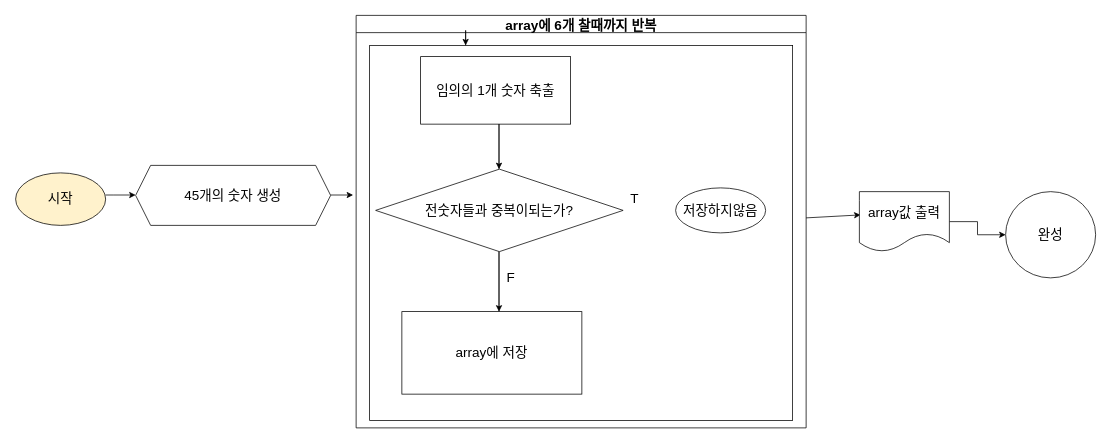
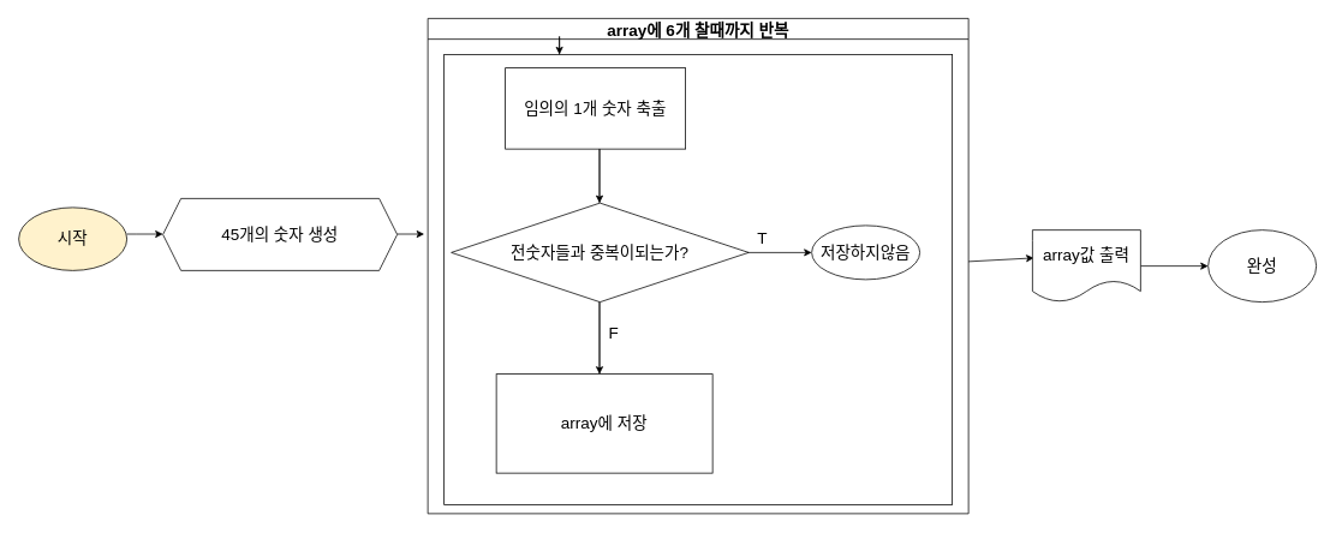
  <mxCell id="0" />
  <mxCell id="1" parent="0" />
  <mxCell id="2" value="&lt;font style=&quot;font-size: 18px&quot;&gt;시작&lt;/font&gt;" style="ellipse;whiteSpace=wrap;html=1;fillColor=#fff2cc;" vertex="1" parent="1"><mxGeometry x="20" y="230" width="120" height="70" as="geometry" /></mxCell>
  <mxCell id="3" value="&lt;font style=&quot;font-size: 18px&quot;&gt;45개의 숫자 생성&lt;/font&gt;" style="shape=hexagon;perimeter=hexagonPerimeter2;whiteSpace=wrap;html=1;fixedSize=1;" vertex="1" parent="1"><mxGeometry x="180" y="220" width="260" height="80" as="geometry" /></mxCell>
  <mxCell id="4" value="array에 6개 찰때까지 반복" style="swimlane;fontSize=18;" vertex="1" parent="1"><mxGeometry x="474" y="20" width="600" height="550" as="geometry" /></mxCell>
  <mxCell id="5" value="" style="rounded=0;whiteSpace=wrap;html=1;fontSize=18;" vertex="1" parent="4"><mxGeometry x="18" y="40" width="564" height="500" as="geometry" /></mxCell>
  <mxCell id="6" value="&lt;font style=&quot;font-size: 18px&quot;&gt;임의의 1개 숫자 축출&lt;/font&gt;" style="rounded=0;whiteSpace=wrap;html=1;" vertex="1" parent="4"><mxGeometry x="86" y="55" width="200" height="90" as="geometry" /></mxCell>
  <mxCell id="7" value="&lt;font style=&quot;font-size: 18px&quot;&gt;전숫자들과 중복이되는가?&lt;/font&gt;" style="rhombus;whiteSpace=wrap;html=1;" vertex="1" parent="4"><mxGeometry x="26" y="205" width="330" height="110" as="geometry" /></mxCell>
  <mxCell id="8" value="" style="endArrow=classic;html=1;rounded=0;" edge="1" parent="4"><mxGeometry width="50" height="50" relative="1" as="geometry"><mxPoint x="100" y="20" as="sourcePoint" /><mxPoint x="100" y="20" as="targetPoint" /><Array as="points" /></mxGeometry></mxCell>
  <mxCell id="9" value="" style="endArrow=classic;html=1;rounded=0;" edge="1" parent="4"><mxGeometry width="50" height="50" relative="1" as="geometry"><mxPoint x="190.5" y="205" as="sourcePoint" /><mxPoint x="190.5" y="205" as="targetPoint" /><Array as="points"><mxPoint x="190.5" y="145" /></Array></mxGeometry></mxCell>
  <mxCell id="10" value="" style="endArrow=classic;html=1;rounded=0;" edge="1" parent="4"><mxGeometry width="50" height="50" relative="1" as="geometry"><mxPoint x="190.5" y="395" as="sourcePoint" /><mxPoint x="190.5" y="395" as="targetPoint" /><Array as="points"><mxPoint x="190.5" y="315" /></Array></mxGeometry></mxCell>
  <mxCell id="11" value="&lt;font style=&quot;font-size: 18px&quot;&gt;F&lt;/font&gt;" style="text;html=1;align=center;verticalAlign=middle;resizable=0;points=[];autosize=1;strokeColor=none;fillColor=none;" vertex="1" parent="4"><mxGeometry x="191" y="340" width="30" height="20" as="geometry" /></mxCell>
- <mxCell id="12" value="&lt;font style=&quot;font-size: 18px&quot;&gt;array에 저장&lt;/font&gt;" style="rounded=0;whiteSpace=wrap;html=1;" vertex="1" parent="4"><mxGeometry x="61" y="395" width="240" height="110" as="geometry" /></mxCell>
+ <mxCell id="12" value="&lt;font style=&quot;font-size: 18px&quot;&gt;array에 저장&lt;/font&gt;" style="rounded=0;whiteSpace=wrap;html=1;" vertex="1" parent="4"><mxGeometry x="76" y="395" width="240" height="110" as="geometry" /></mxCell>
  <mxCell id="13" value="" style="endArrow=classic;html=1;rounded=0;" edge="1" parent="4"><mxGeometry width="50" height="50" relative="1" as="geometry"><mxPoint x="146" y="40" as="sourcePoint" /><mxPoint x="146" y="40" as="targetPoint" /><Array as="points"><mxPoint x="146" y="20" /></Array></mxGeometry></mxCell>
+ <mxCell id="14" value="" style="endArrow=classic;html=1;rounded=0;fontSize=18;exitX=-0.027;exitY=1;exitDx=0;exitDy=0;exitPerimeter=0;" edge="1" parent="4" source="16" target="15"><mxGeometry width="50" height="50" relative="1" as="geometry"><mxPoint x="356" y="259.5" as="sourcePoint" /><mxPoint x="396" y="260" as="targetPoint" /></mxGeometry></mxCell>
  <mxCell id="15" value="저장하지않음" style="ellipse;whiteSpace=wrap;html=1;fontSize=18;" vertex="1" parent="4"><mxGeometry x="426" y="230" width="120" height="60" as="geometry" /></mxCell>
  <mxCell id="16" value="T" style="text;html=1;align=center;verticalAlign=middle;resizable=0;points=[];autosize=1;strokeColor=none;fillColor=none;fontSize=18;" vertex="1" parent="4"><mxGeometry x="356" y="230" width="30" height="30" as="geometry" /></mxCell>
  <mxCell id="17" value="" style="endArrow=classic;html=1;rounded=0;entryX=0.013;entryY=0.388;entryDx=0;entryDy=0;entryPerimeter=0;" edge="1" parent="1" target="21"><mxGeometry width="50" height="50" relative="1" as="geometry"><mxPoint x="1074" y="290" as="sourcePoint" /><mxPoint x="1165.65" y="288.8" as="targetPoint" /></mxGeometry></mxCell>
  <mxCell id="18" value="" style="endArrow=classic;html=1;rounded=0;" edge="1" parent="1"><mxGeometry width="50" height="50" relative="1" as="geometry"><mxPoint x="440" y="259.5" as="sourcePoint" /><mxPoint x="470" y="259.5" as="targetPoint" /></mxGeometry></mxCell>
  <mxCell id="19" value="" style="endArrow=classic;html=1;rounded=0;" edge="1" parent="1"><mxGeometry width="50" height="50" relative="1" as="geometry"><mxPoint x="140" y="259.5" as="sourcePoint" /><mxPoint x="180" y="259.5" as="targetPoint" /><Array as="points"><mxPoint x="150" y="259.5" /></Array></mxGeometry></mxCell>
  <mxCell id="20" value="" style="edgeStyle=orthogonalEdgeStyle;rounded=0;orthogonalLoop=1;jettySize=auto;html=1;fontSize=18;" edge="1" parent="1" source="21" target="22"><mxGeometry relative="1" as="geometry" /></mxCell>
  <mxCell id="21" value="array값 출력" style="shape=document;whiteSpace=wrap;html=1;boundedLbl=1;fontSize=18;" vertex="1" parent="1"><mxGeometry x="1145" y="255" width="120" height="80" as="geometry" /></mxCell>
- <mxCell id="22" value="완성" style="ellipse;whiteSpace=wrap;html=1;fontSize=18;" vertex="1" parent="1"><mxGeometry x="1340" y="255" width="120" height="115" as="geometry" /></mxCell>
+ <mxCell id="22" value="완성" style="ellipse;whiteSpace=wrap;html=1;fontSize=18;" vertex="1" parent="1"><mxGeometry x="1340" y="255" width="120" height="80" as="geometry" /></mxCell>
